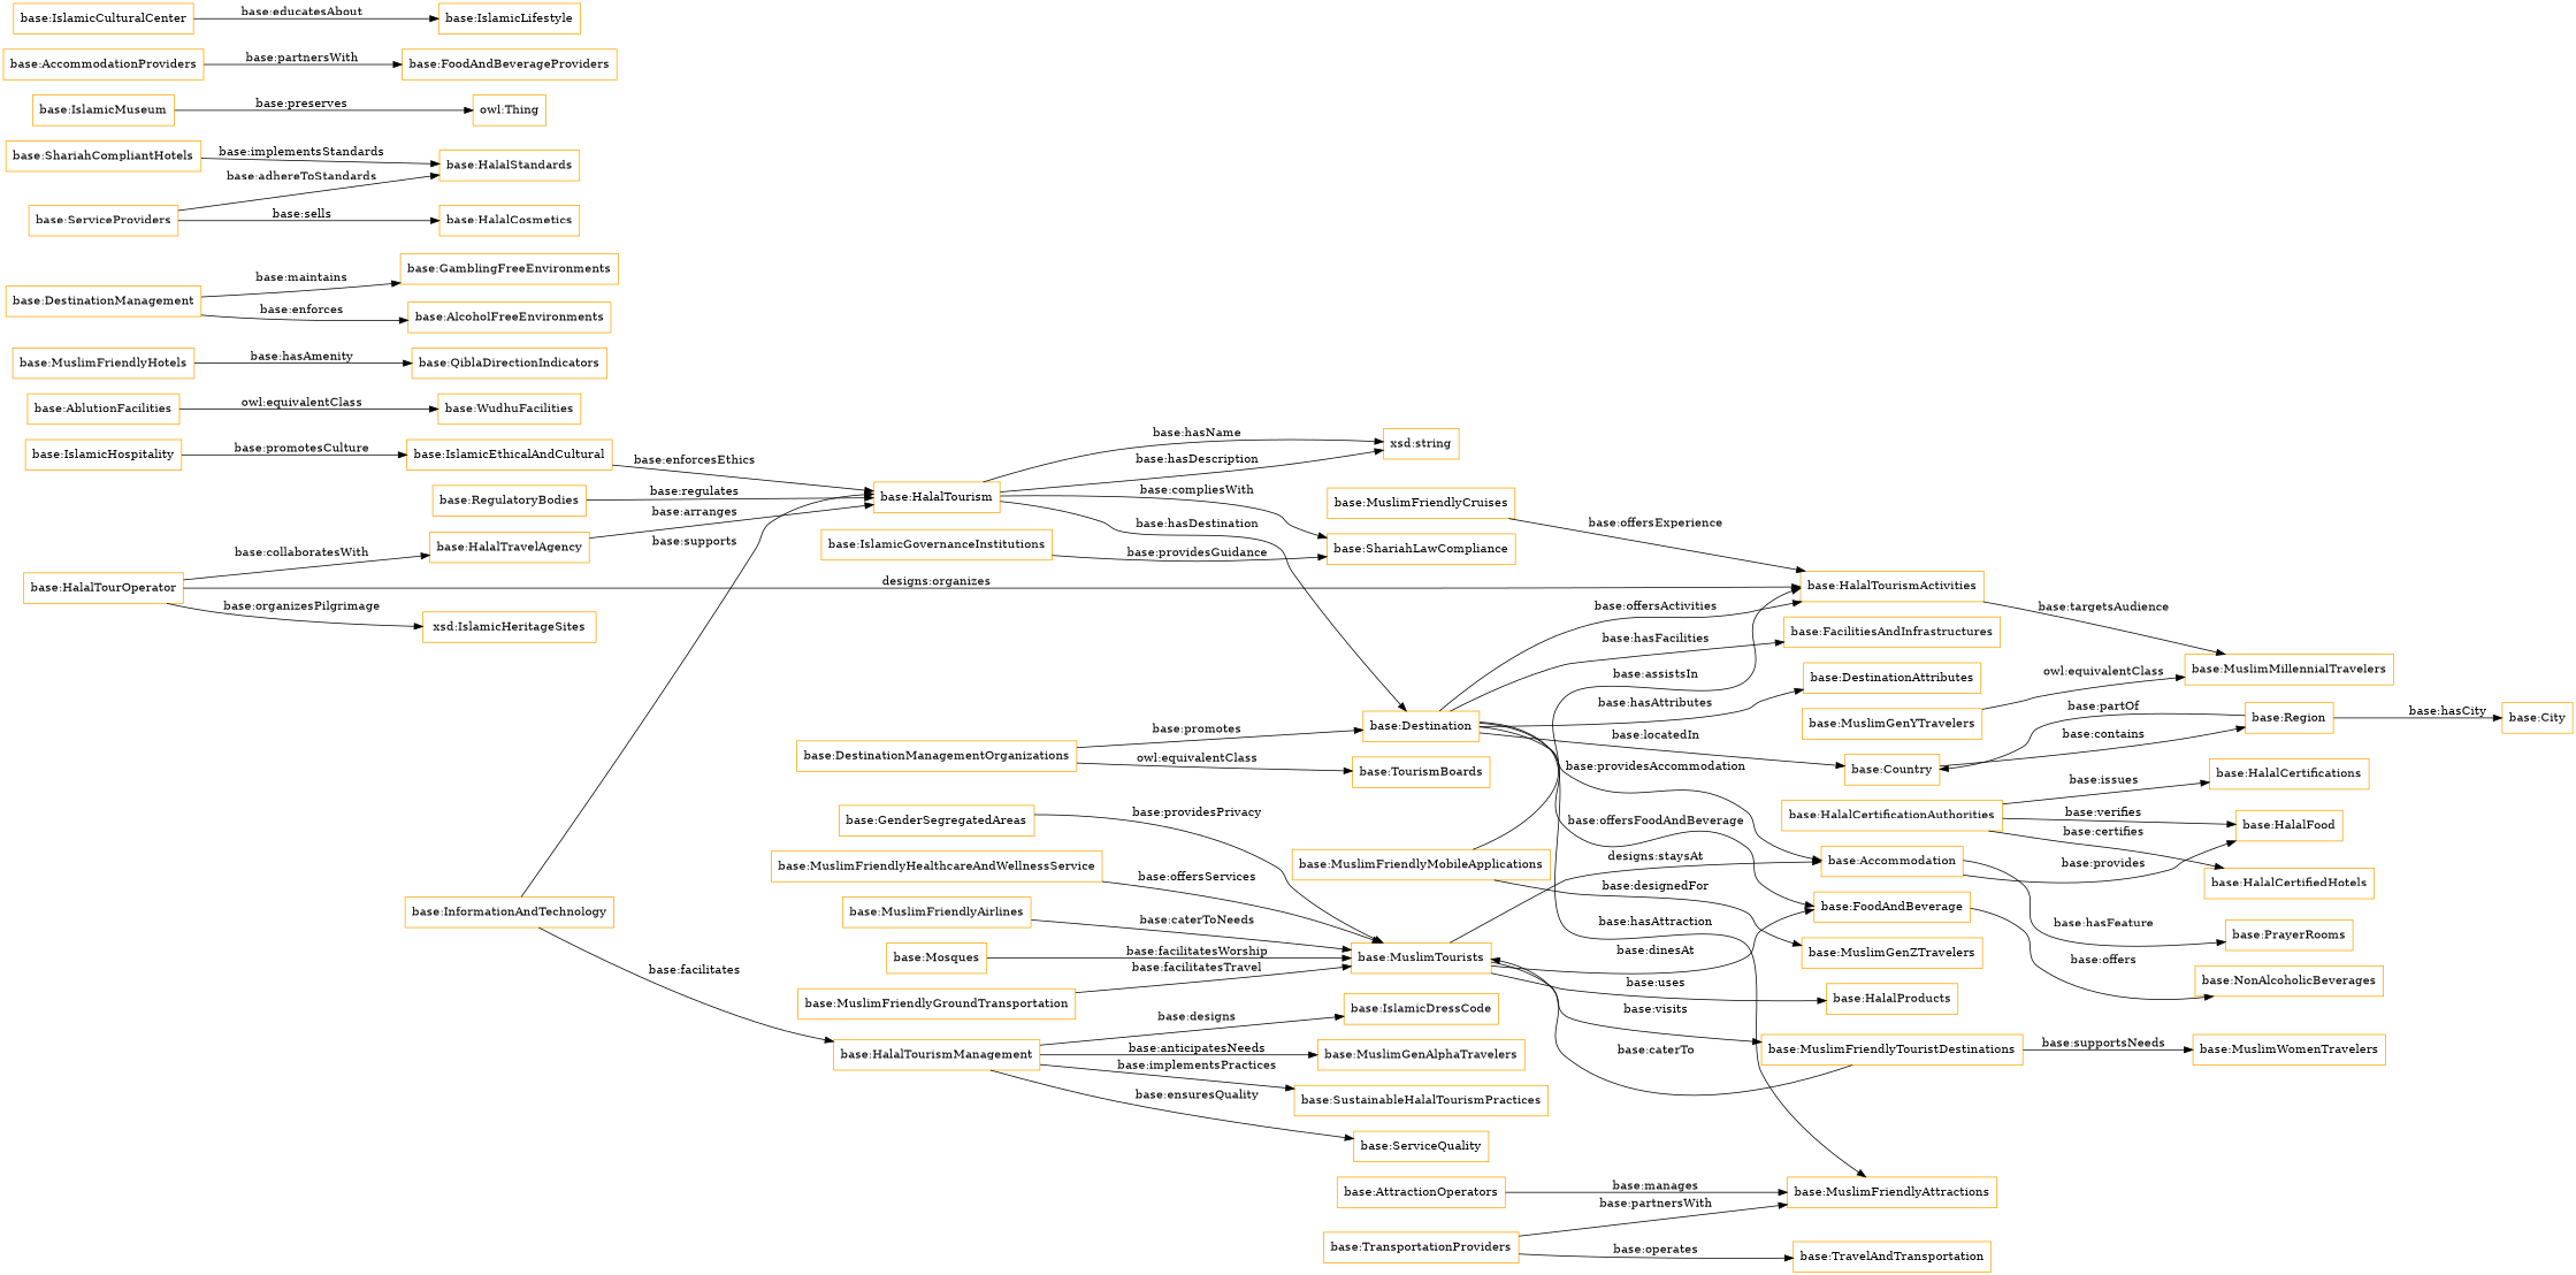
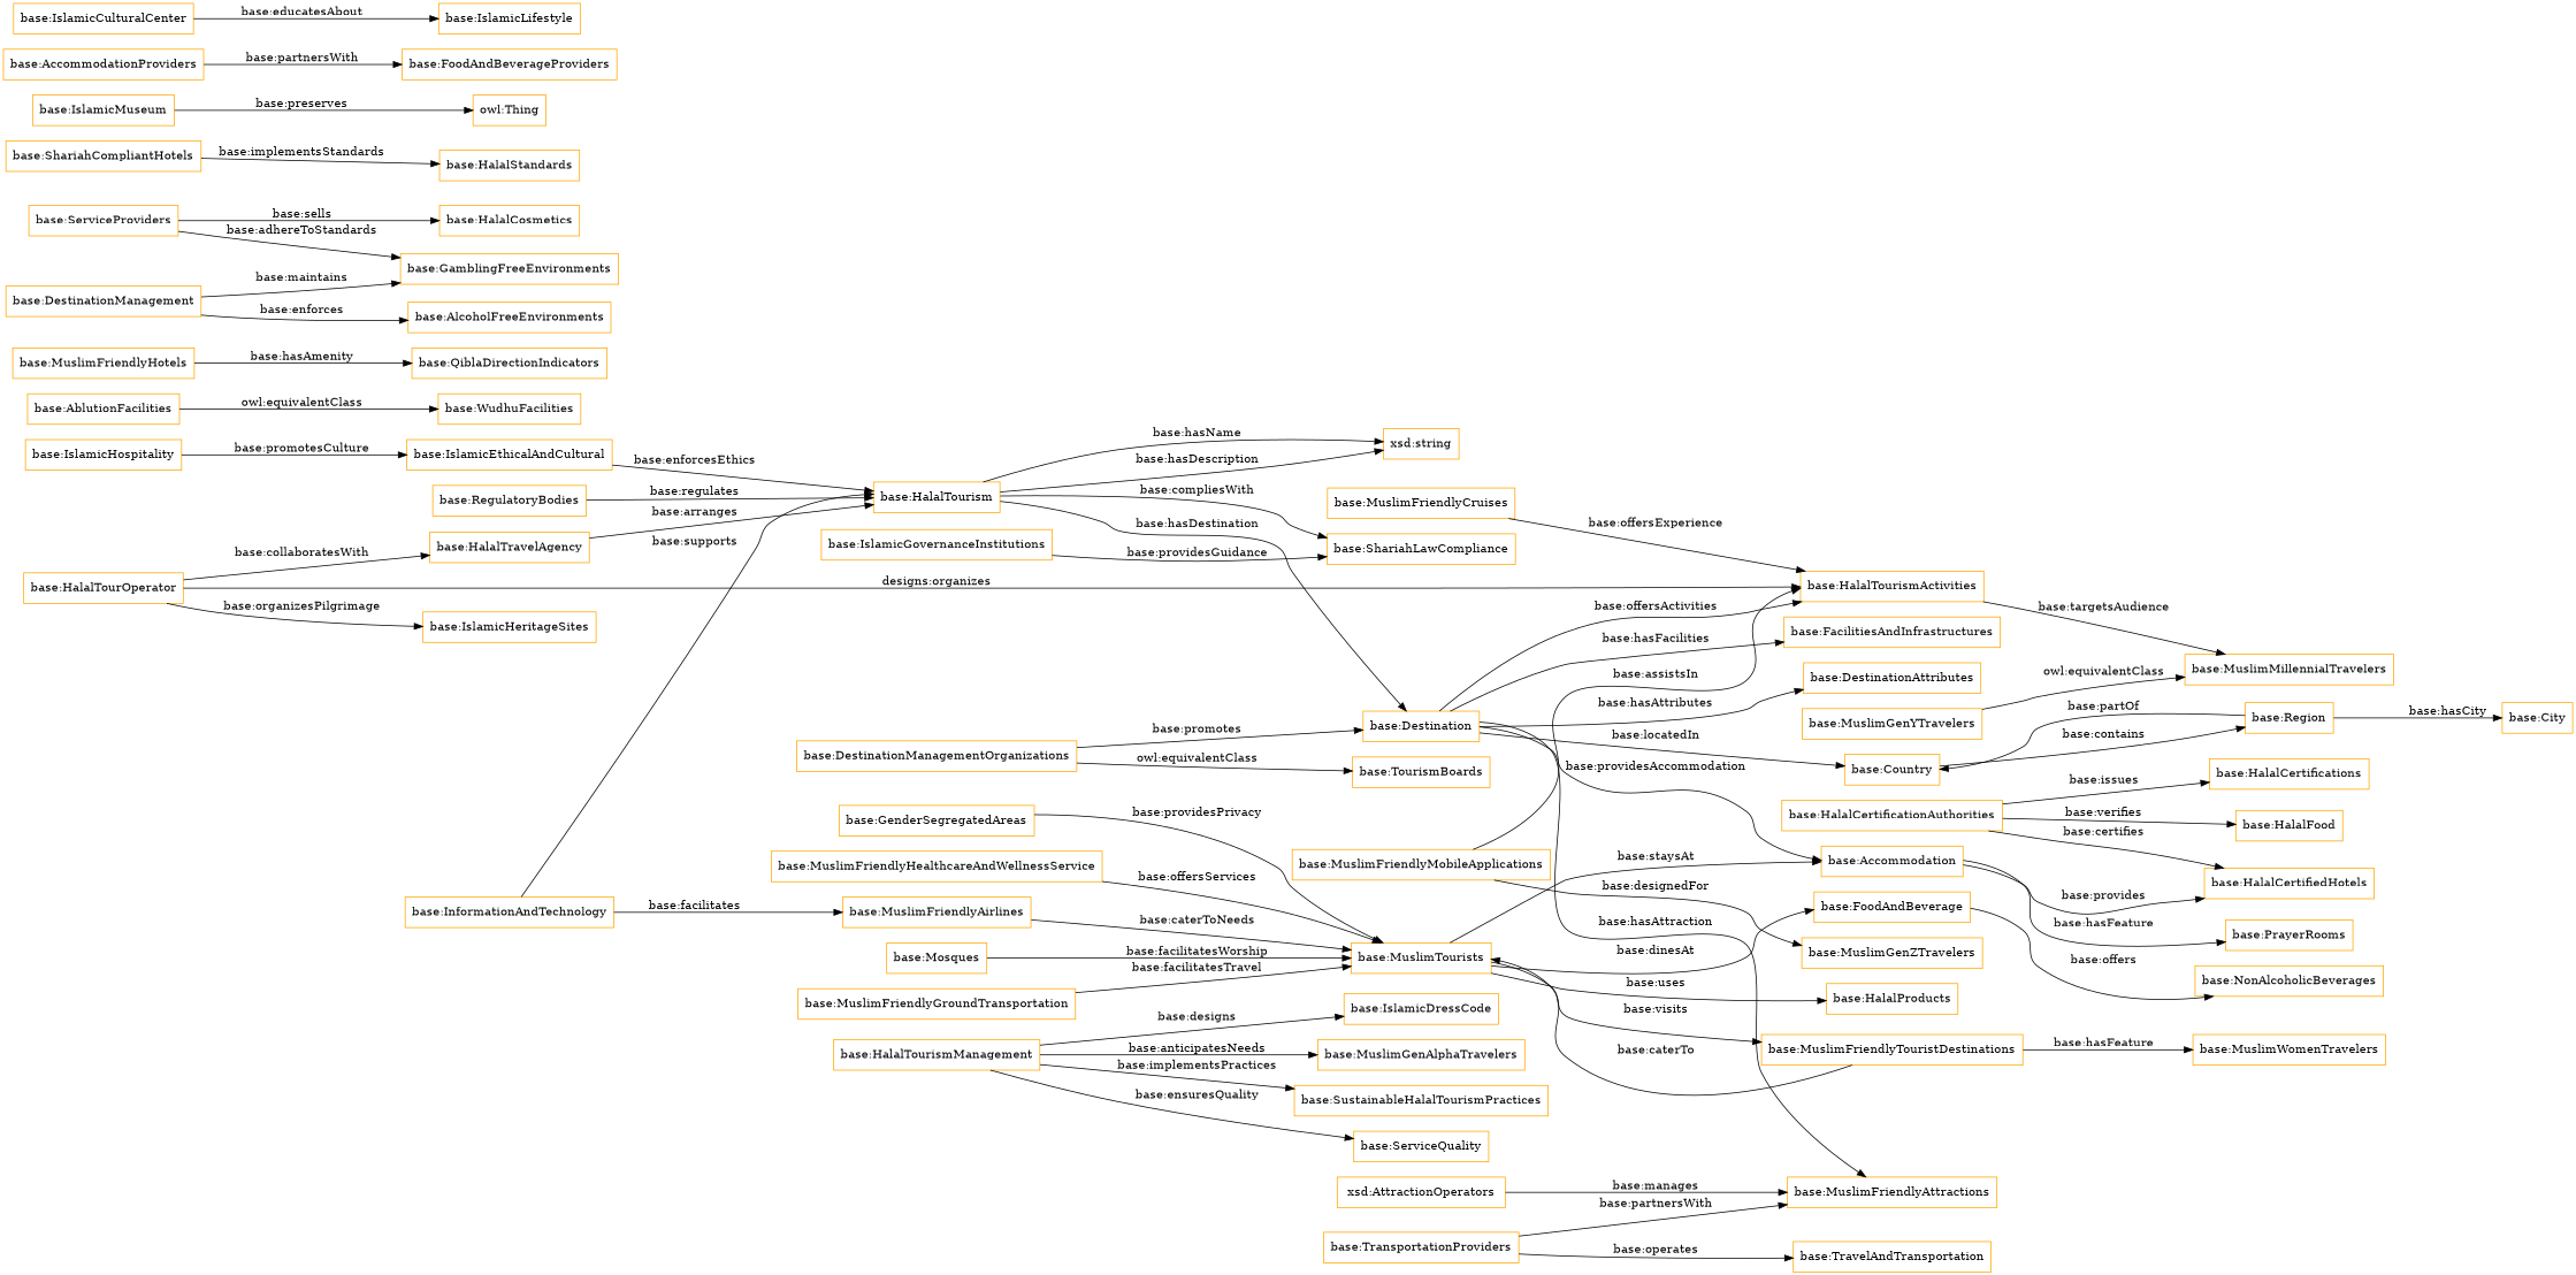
  digraph {
    rankdir=LR
    node [color=orange shape=rectangle]
    "base:MuslimFriendlyCruises"
    "base:HalalTourismActivities"
    "base:MuslimMillennialTravelers"
    "base:Country"
    "base:Region"
    "base:City"
    "base:FoodAndBeverage"
    "base:NonAlcoholicBeverages"
    "base:DestinationManagementOrganizations"
    "base:Destination"
    "base:TourismBoards"
    "base:FacilitiesAndInfrastructures"
    "base:MuslimFriendlyAttractions"
    "base:DestinationAttributes"
    "base:Accommodation"
    "base:HalalFood"
    "base:PrayerRooms"
    "base:AblutionFacilities"
    "base:WudhuFacilities"
    "base:Mosques"
    "base:MuslimTourists"
    "base:HalalProducts"
    "base:MuslimFriendlyTouristDestinations"
    "base:MuslimFriendlyHotels"
    "base:QiblaDirectionIndicators"
    "base:IslamicGovernanceInstitutions"
    "base:ShariahLawCompliance"
    "base:IslamicEthicalAndCultural"
    "base:HalalTourism"
    "xsd:string"
    "base:InformationAndTechnology"
    "base:HalalTourismManagement"
    "base:MuslimGenAlphaTravelers"
    "base:SustainableHalalTourismPractices"
    "base:ServiceQuality"
    "base:IslamicDressCode"
    "base:ShariahCompliantHotels"
    "base:HalalStandards"
    "base:HalalCertificationAuthorities"
    "base:HalalCertifications"
    "base:HalalCertifiedHotels"
    "base:HalalTourOperator"
-   "base:IslamicHeritageSites" [label="xsd:IslamicHeritageSites"]
+   "base:IslamicHeritageSites"
    "base:HalalTravelAgency"
    "base:MuslimGenYTravelers"
    "base:MuslimFriendlyGroundTransportation"
    "base:DestinationManagement"
    "base:GamblingFreeEnvironments"
    "base:AlcoholFreeEnvironments"
    "base:IslamicMuseum"
    "owl:Thing"
    "base:GenderSegregatedAreas"
-   "base:AttractionOperators"
+   "base:AttractionOperators" [label="xsd:AttractionOperators"]
    "base:MuslimFriendlyMobileApplications"
    "base:MuslimGenZTravelers"
    "base:MuslimWomenTravelers"
    "base:MuslimFriendlyAirlines"
    "base:IslamicHospitality"
    "base:MuslimFriendlyHealthcareAndWellnessService"
    "base:TransportationProviders"
    "base:TravelAndTransportation"
    "base:AccommodationProviders"
    "base:FoodAndBeverageProviders"
    "base:IslamicCulturalCenter"
    "base:IslamicLifestyle"
    "base:ServiceProviders"
    "base:HalalCosmetics"
    "base:RegulatoryBodies"
    "base:MuslimFriendlyCruises" -> "base:HalalTourismActivities" [label="base:offersExperience"]
    "base:HalalTourismActivities" -> "base:MuslimMillennialTravelers" [label="base:targetsAudience"]
    "base:Country" -> "base:Region" [label="base:contains"]
    "base:Region" -> "base:Country" [label="base:partOf"]
    "base:Region" -> "base:City" [label="base:hasCity"]
    "base:FoodAndBeverage" -> "base:NonAlcoholicBeverages" [label="base:offers"]
    "base:DestinationManagementOrganizations" -> "base:Destination" [label="base:promotes"]
    "base:DestinationManagementOrganizations" -> "base:TourismBoards" [label="owl:equivalentClass"]
    "base:Destination" -> "base:HalalTourismActivities" [label="base:offersActivities"]
    "base:Destination" -> "base:Country" [label="base:locatedIn"]
-   "base:Destination" -> "base:FoodAndBeverage" [label="base:offersFoodAndBeverage"]
    "base:Destination" -> "base:FacilitiesAndInfrastructures" [label="base:hasFacilities"]
    "base:Destination" -> "base:MuslimFriendlyAttractions" [label="base:hasAttraction"]
    "base:Destination" -> "base:DestinationAttributes" [label="base:hasAttributes"]
    "base:Destination" -> "base:Accommodation" [label="base:providesAccommodation"]
-   "base:Accommodation" -> "base:HalalFood" [label="base:provides"]
+   "base:Accommodation" -> "base:HalalCertifiedHotels" [label="base:provides"]
    "base:Accommodation" -> "base:PrayerRooms" [label="base:hasFeature"]
    "base:AblutionFacilities" -> "base:WudhuFacilities" [label="owl:equivalentClass"]
    "base:Mosques" -> "base:MuslimTourists" [label="base:facilitatesWorship"]
    "base:MuslimTourists" -> "base:FoodAndBeverage" [label="base:dinesAt"]
-   "base:MuslimTourists" -> "base:Accommodation" [label="designs:staysAt"]
+   "base:MuslimTourists" -> "base:Accommodation" [label="base:staysAt"]
    "base:MuslimTourists" -> "base:HalalProducts" [label="base:uses"]
    "base:MuslimTourists" -> "base:MuslimFriendlyTouristDestinations" [label="base:visits"]
    "base:MuslimFriendlyTouristDestinations" -> "base:MuslimTourists" [label="base:caterTo"]
-   "base:MuslimFriendlyTouristDestinations" -> "base:MuslimWomenTravelers" [label="base:supportsNeeds"]
+   "base:MuslimFriendlyTouristDestinations" -> "base:MuslimWomenTravelers" [label="base:hasFeature"]
    "base:MuslimFriendlyHotels" -> "base:QiblaDirectionIndicators" [label="base:hasAmenity"]
    "base:IslamicGovernanceInstitutions" -> "base:ShariahLawCompliance" [label="base:providesGuidance"]
    "base:IslamicEthicalAndCultural" -> "base:HalalTourism" [label="base:enforcesEthics"]
    "base:HalalTourism" -> "base:Destination" [label="base:hasDestination"]
    "base:HalalTourism" -> "base:ShariahLawCompliance" [label="base:compliesWith"]
    "base:HalalTourism" -> "xsd:string" [label="base:hasName"]
    "base:HalalTourism" -> "xsd:string" [label="base:hasDescription"]
    "base:InformationAndTechnology" -> "base:HalalTourism" [label="base:supports"]
-   "base:InformationAndTechnology" -> "base:HalalTourismManagement" [label="base:facilitates"]
+   "base:InformationAndTechnology" -> "base:MuslimFriendlyAirlines" [label="base:facilitates"]
    "base:HalalTourismManagement" -> "base:MuslimGenAlphaTravelers" [label="base:anticipatesNeeds"]
    "base:HalalTourismManagement" -> "base:SustainableHalalTourismPractices" [label="base:implementsPractices"]
    "base:HalalTourismManagement" -> "base:ServiceQuality" [label="base:ensuresQuality"]
    "base:HalalTourismManagement" -> "base:IslamicDressCode" [label="base:designs"]
    "base:ShariahCompliantHotels" -> "base:HalalStandards" [label="base:implementsStandards"]
    "base:HalalCertificationAuthorities" -> "base:HalalFood" [label="base:verifies"]
    "base:HalalCertificationAuthorities" -> "base:HalalCertifications" [label="base:issues"]
    "base:HalalCertificationAuthorities" -> "base:HalalCertifiedHotels" [label="base:certifies"]
    "base:HalalTourOperator" -> "base:HalalTourismActivities" [label="designs:organizes"]
    "base:HalalTourOperator" -> "base:IslamicHeritageSites" [label="base:organizesPilgrimage"]
    "base:HalalTourOperator" -> "base:HalalTravelAgency" [label="base:collaboratesWith"]
    "base:HalalTravelAgency" -> "base:HalalTourism" [label="base:arranges"]
    "base:MuslimGenYTravelers" -> "base:MuslimMillennialTravelers" [label="owl:equivalentClass"]
    "base:MuslimFriendlyGroundTransportation" -> "base:MuslimTourists" [label="base:facilitatesTravel"]
    "base:DestinationManagement" -> "base:GamblingFreeEnvironments" [label="base:maintains"]
    "base:DestinationManagement" -> "base:AlcoholFreeEnvironments" [label="base:enforces"]
    "base:IslamicMuseum" -> "owl:Thing" [label="base:preserves"]
    "base:GenderSegregatedAreas" -> "base:MuslimTourists" [label="base:providesPrivacy"]
    "base:AttractionOperators" -> "base:MuslimFriendlyAttractions" [label="base:manages"]
    "base:MuslimFriendlyMobileApplications" -> "base:HalalTourismActivities" [label="base:assistsIn"]
    "base:MuslimFriendlyMobileApplications" -> "base:MuslimGenZTravelers" [label="base:designedFor"]
    "base:MuslimFriendlyAirlines" -> "base:MuslimTourists" [label="base:caterToNeeds"]
    "base:IslamicHospitality" -> "base:IslamicEthicalAndCultural" [label="base:promotesCulture"]
    "base:MuslimFriendlyHealthcareAndWellnessService" -> "base:MuslimTourists" [label="base:offersServices"]
    "base:TransportationProviders" -> "base:MuslimFriendlyAttractions" [label="base:partnersWith"]
    "base:TransportationProviders" -> "base:TravelAndTransportation" [label="base:operates"]
    "base:AccommodationProviders" -> "base:FoodAndBeverageProviders" [label="base:partnersWith"]
    "base:IslamicCulturalCenter" -> "base:IslamicLifestyle" [label="base:educatesAbout"]
-   "base:ServiceProviders" -> "base:HalalStandards" [label="base:adhereToStandards"]
+   "base:ServiceProviders" -> "base:GamblingFreeEnvironments" [label="base:adhereToStandards"]
    "base:ServiceProviders" -> "base:HalalCosmetics" [label="base:sells"]
    "base:RegulatoryBodies" -> "base:HalalTourism" [label="base:regulates"]
  }
